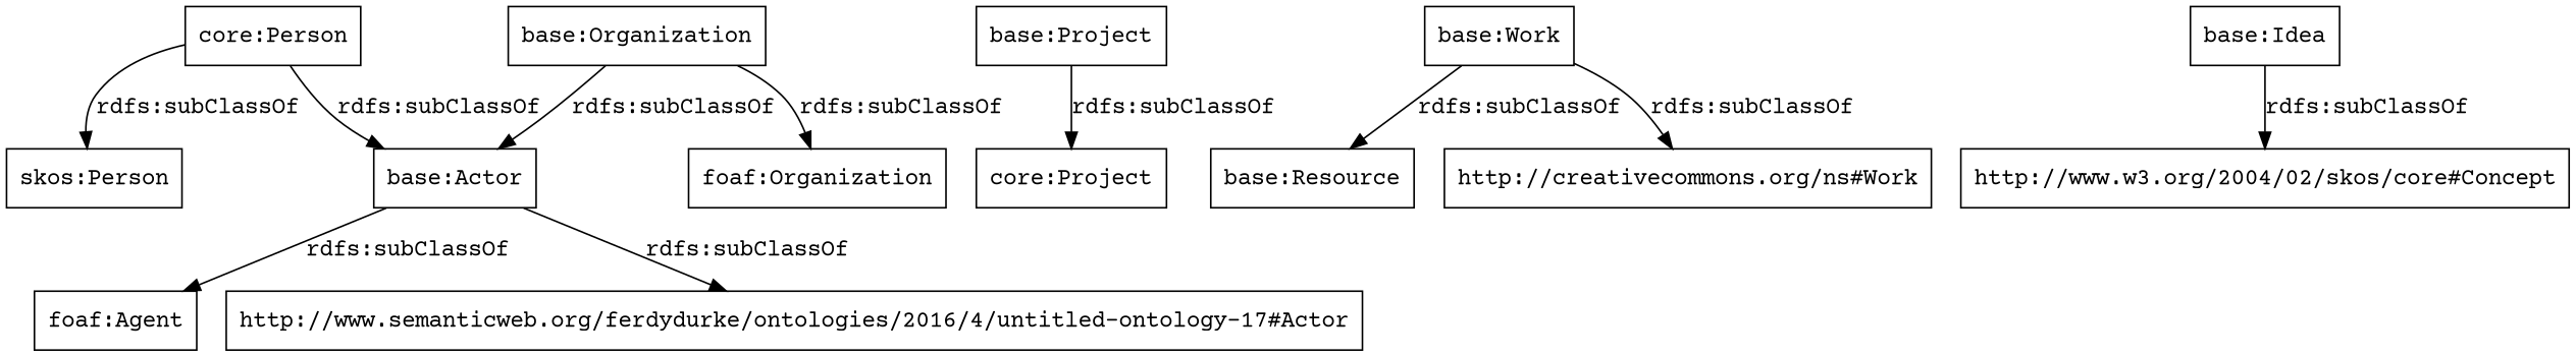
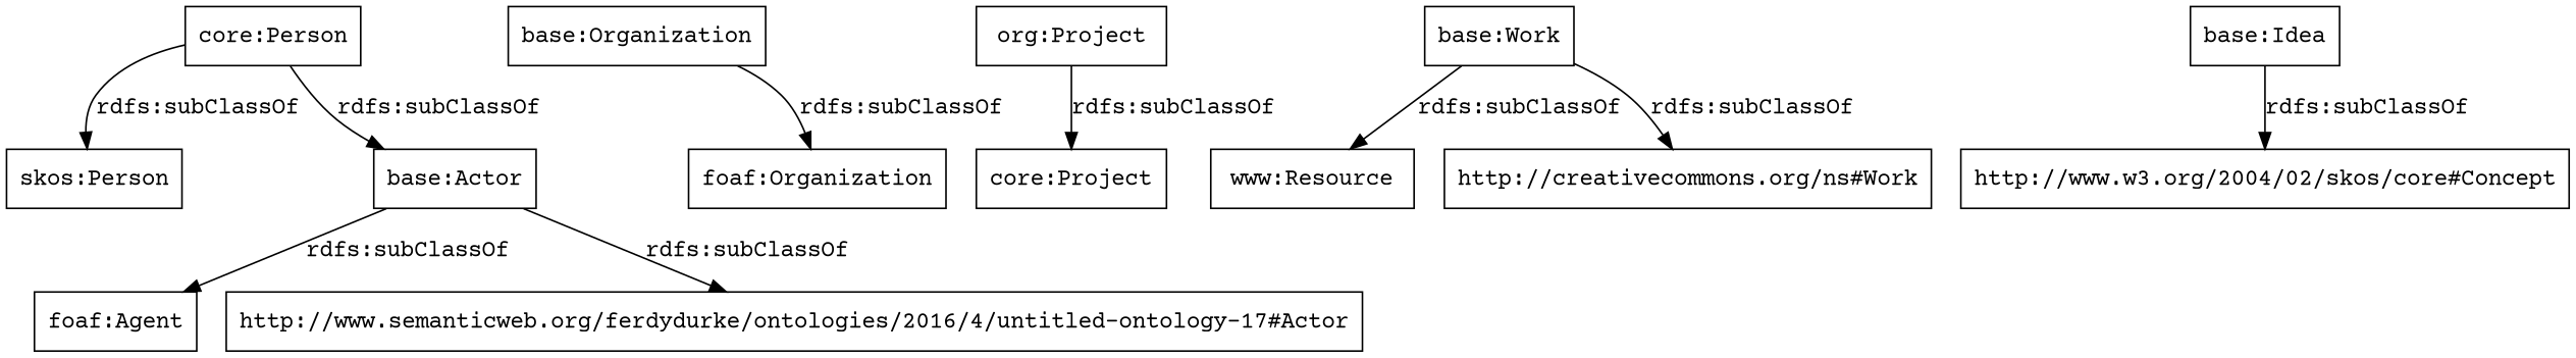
  digraph {
    fontname="Courier Prime"
    rankdir=TB
    node [color=black fontname="Courier Prime" shape=rectangle]
    edge [fontname="Courier Prime"]
    n1 [label="core:Person"]
    "base:Actor"
    n3 [label="skos:Person"]
    "foaf:Agent"
    "http://www.semanticweb.org/ferdydurke/ontologies/2016/4/untitled-ontology-17#Actor"
    n6 [label="core:Project"]
-   "base:Project"
+   "base:Project" [label="org:Project"]
    "base:Work"
-   "base:Resource"
+   "base:Resource" [label="www:Resource"]
    "http://creativecommons.org/ns#Work"
    "base:Idea"
    "http://www.w3.org/2004/02/skos/core#Concept"
    "base:Organization"
    "foaf:Organization"
    n1 -> "base:Actor" [label="rdfs:subClassOf"]
    n1 -> n3 [label="rdfs:subClassOf"]
    "base:Actor" -> "foaf:Agent" [label="rdfs:subClassOf"]
    "base:Actor" -> "http://www.semanticweb.org/ferdydurke/ontologies/2016/4/untitled-ontology-17#Actor" [label="rdfs:subClassOf"]
    "base:Project" -> n6 [label="rdfs:subClassOf"]
    "base:Work" -> "base:Resource" [label="rdfs:subClassOf"]
    "base:Work" -> "http://creativecommons.org/ns#Work" [label="rdfs:subClassOf"]
    "base:Idea" -> "http://www.w3.org/2004/02/skos/core#Concept" [label="rdfs:subClassOf"]
-   "base:Organization" -> "base:Actor" [label="rdfs:subClassOf"]
    "base:Organization" -> "foaf:Organization" [label="rdfs:subClassOf"]
  }
